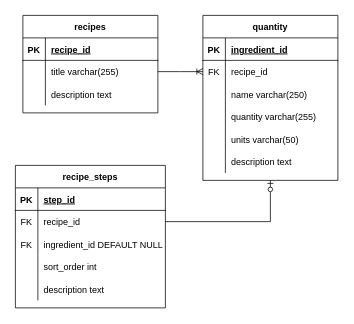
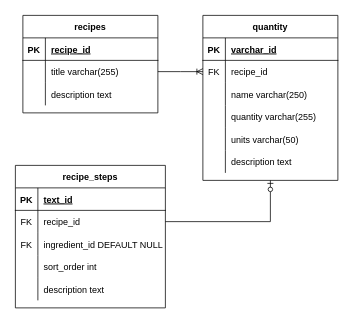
  <mxCell id="0" />
  <mxCell id="1" parent="0" />
  <mxCell id="2" value="recipes" style="shape=table;startSize=30;container=1;collapsible=1;childLayout=tableLayout;fixedRows=1;rowLines=0;fontStyle=1;align=center;resizeLast=1;" vertex="1" parent="1"><mxGeometry x="30" y="20" width="180" height="130" as="geometry" /></mxCell>
  <mxCell id="3" value="" style="shape=tableRow;horizontal=0;startSize=0;swimlaneHead=0;swimlaneBody=0;fillColor=none;collapsible=0;dropTarget=0;points=[[0,0.5],[1,0.5]];portConstraint=eastwest;top=0;left=0;right=0;bottom=1;" vertex="1" parent="2"><mxGeometry y="30" width="180" height="30" as="geometry" /></mxCell>
  <mxCell id="4" value="PK" style="shape=partialRectangle;connectable=0;fillColor=none;top=0;left=0;bottom=0;right=0;fontStyle=1;overflow=hidden;" vertex="1" parent="3"><mxGeometry width="30" height="30" as="geometry"><mxRectangle width="30" height="30" as="alternateBounds" /></mxGeometry></mxCell>
  <mxCell id="5" value="recipe_id" style="shape=partialRectangle;connectable=0;fillColor=none;top=0;left=0;bottom=0;right=0;align=left;spacingLeft=6;fontStyle=5;overflow=hidden;" vertex="1" parent="3"><mxGeometry x="30" width="150" height="30" as="geometry"><mxRectangle width="150" height="30" as="alternateBounds" /></mxGeometry></mxCell>
  <mxCell id="6" value="" style="shape=tableRow;horizontal=0;startSize=0;swimlaneHead=0;swimlaneBody=0;fillColor=none;collapsible=0;dropTarget=0;points=[[0,0.5],[1,0.5]];portConstraint=eastwest;top=0;left=0;right=0;bottom=0;" vertex="1" parent="2"><mxGeometry y="60" width="180" height="30" as="geometry" /></mxCell>
  <mxCell id="7" value="" style="shape=partialRectangle;connectable=0;fillColor=none;top=0;left=0;bottom=0;right=0;editable=1;overflow=hidden;" vertex="1" parent="6"><mxGeometry width="30" height="30" as="geometry"><mxRectangle width="30" height="30" as="alternateBounds" /></mxGeometry></mxCell>
  <mxCell id="8" value="title varchar(255)" style="shape=partialRectangle;connectable=0;fillColor=none;top=0;left=0;bottom=0;right=0;align=left;spacingLeft=6;overflow=hidden;" vertex="1" parent="6"><mxGeometry x="30" width="150" height="30" as="geometry"><mxRectangle width="150" height="30" as="alternateBounds" /></mxGeometry></mxCell>
  <mxCell id="9" value="" style="shape=tableRow;horizontal=0;startSize=0;swimlaneHead=0;swimlaneBody=0;fillColor=none;collapsible=0;dropTarget=0;points=[[0,0.5],[1,0.5]];portConstraint=eastwest;top=0;left=0;right=0;bottom=0;" vertex="1" parent="2"><mxGeometry y="90" width="180" height="30" as="geometry" /></mxCell>
  <mxCell id="10" value="" style="shape=partialRectangle;connectable=0;fillColor=none;top=0;left=0;bottom=0;right=0;editable=1;overflow=hidden;" vertex="1" parent="9"><mxGeometry width="30" height="30" as="geometry"><mxRectangle width="30" height="30" as="alternateBounds" /></mxGeometry></mxCell>
  <mxCell id="11" value="description text" style="shape=partialRectangle;connectable=0;fillColor=none;top=0;left=0;bottom=0;right=0;align=left;spacingLeft=6;overflow=hidden;" vertex="1" parent="9"><mxGeometry x="30" width="150" height="30" as="geometry"><mxRectangle width="150" height="30" as="alternateBounds" /></mxGeometry></mxCell>
  <mxCell id="12" value="quantity" style="shape=table;startSize=30;container=1;collapsible=1;childLayout=tableLayout;fixedRows=1;rowLines=0;fontStyle=1;align=center;resizeLast=1;" vertex="1" parent="1"><mxGeometry x="270" y="20" width="180" height="220" as="geometry" /></mxCell>
  <mxCell id="13" value="" style="shape=tableRow;horizontal=0;startSize=0;swimlaneHead=0;swimlaneBody=0;fillColor=none;collapsible=0;dropTarget=0;points=[[0,0.5],[1,0.5]];portConstraint=eastwest;top=0;left=0;right=0;bottom=1;" vertex="1" parent="12"><mxGeometry y="30" width="180" height="30" as="geometry" /></mxCell>
  <mxCell id="14" value="PK" style="shape=partialRectangle;connectable=0;fillColor=none;top=0;left=0;bottom=0;right=0;fontStyle=1;overflow=hidden;" vertex="1" parent="13"><mxGeometry width="30" height="30" as="geometry"><mxRectangle width="30" height="30" as="alternateBounds" /></mxGeometry></mxCell>
- <mxCell id="15" value="ingredient_id" style="shape=partialRectangle;connectable=0;fillColor=none;top=0;left=0;bottom=0;right=0;align=left;spacingLeft=6;fontStyle=5;overflow=hidden;" vertex="1" parent="13"><mxGeometry x="30" width="150" height="30" as="geometry"><mxRectangle width="150" height="30" as="alternateBounds" /></mxGeometry></mxCell>
+ <mxCell id="15" value="varchar_id" style="shape=partialRectangle;connectable=0;fillColor=none;top=0;left=0;bottom=0;right=0;align=left;spacingLeft=6;fontStyle=5;overflow=hidden;" vertex="1" parent="13"><mxGeometry x="30" width="150" height="30" as="geometry"><mxRectangle width="150" height="30" as="alternateBounds" /></mxGeometry></mxCell>
  <mxCell id="16" value="" style="shape=tableRow;horizontal=0;startSize=0;swimlaneHead=0;swimlaneBody=0;fillColor=none;collapsible=0;dropTarget=0;points=[[0,0.5],[1,0.5]];portConstraint=eastwest;top=0;left=0;right=0;bottom=0;" vertex="1" parent="12"><mxGeometry y="60" width="180" height="30" as="geometry" /></mxCell>
  <mxCell id="17" value="FK" style="shape=partialRectangle;connectable=0;fillColor=none;top=0;left=0;bottom=0;right=0;fontStyle=0;overflow=hidden;" vertex="1" parent="16"><mxGeometry width="30" height="30" as="geometry"><mxRectangle width="30" height="30" as="alternateBounds" /></mxGeometry></mxCell>
  <mxCell id="18" value="recipe_id" style="shape=partialRectangle;connectable=0;fillColor=none;top=0;left=0;bottom=0;right=0;align=left;spacingLeft=6;fontStyle=0;overflow=hidden;" vertex="1" parent="16"><mxGeometry x="30" width="150" height="30" as="geometry"><mxRectangle width="150" height="30" as="alternateBounds" /></mxGeometry></mxCell>
  <mxCell id="19" value="" style="shape=tableRow;horizontal=0;startSize=0;swimlaneHead=0;swimlaneBody=0;fillColor=none;collapsible=0;dropTarget=0;points=[[0,0.5],[1,0.5]];portConstraint=eastwest;top=0;left=0;right=0;bottom=0;" vertex="1" parent="12"><mxGeometry y="90" width="180" height="30" as="geometry" /></mxCell>
  <mxCell id="20" value="" style="shape=partialRectangle;connectable=0;fillColor=none;top=0;left=0;bottom=0;right=0;editable=1;overflow=hidden;" vertex="1" parent="19"><mxGeometry width="30" height="30" as="geometry"><mxRectangle width="30" height="30" as="alternateBounds" /></mxGeometry></mxCell>
  <mxCell id="21" value="name varchar(250)" style="shape=partialRectangle;connectable=0;fillColor=none;top=0;left=0;bottom=0;right=0;align=left;spacingLeft=6;overflow=hidden;" vertex="1" parent="19"><mxGeometry x="30" width="150" height="30" as="geometry"><mxRectangle width="150" height="30" as="alternateBounds" /></mxGeometry></mxCell>
  <mxCell id="22" value="" style="shape=tableRow;horizontal=0;startSize=0;swimlaneHead=0;swimlaneBody=0;fillColor=none;collapsible=0;dropTarget=0;points=[[0,0.5],[1,0.5]];portConstraint=eastwest;top=0;left=0;right=0;bottom=0;" vertex="1" parent="12"><mxGeometry y="120" width="180" height="30" as="geometry" /></mxCell>
  <mxCell id="23" value="" style="shape=partialRectangle;connectable=0;fillColor=none;top=0;left=0;bottom=0;right=0;editable=1;overflow=hidden;" vertex="1" parent="22"><mxGeometry width="30" height="30" as="geometry"><mxRectangle width="30" height="30" as="alternateBounds" /></mxGeometry></mxCell>
  <mxCell id="24" value="quantity varchar(255)" style="shape=partialRectangle;connectable=0;fillColor=none;top=0;left=0;bottom=0;right=0;align=left;spacingLeft=6;overflow=hidden;" vertex="1" parent="22"><mxGeometry x="30" width="150" height="30" as="geometry"><mxRectangle width="150" height="30" as="alternateBounds" /></mxGeometry></mxCell>
  <mxCell id="25" value="" style="shape=tableRow;horizontal=0;startSize=0;swimlaneHead=0;swimlaneBody=0;fillColor=none;collapsible=0;dropTarget=0;points=[[0,0.5],[1,0.5]];portConstraint=eastwest;top=0;left=0;right=0;bottom=0;" vertex="1" parent="12"><mxGeometry y="150" width="180" height="30" as="geometry" /></mxCell>
  <mxCell id="26" value="" style="shape=partialRectangle;connectable=0;fillColor=none;top=0;left=0;bottom=0;right=0;editable=1;overflow=hidden;" vertex="1" parent="25"><mxGeometry width="30" height="30" as="geometry"><mxRectangle width="30" height="30" as="alternateBounds" /></mxGeometry></mxCell>
  <mxCell id="27" value="units varchar(50)" style="shape=partialRectangle;connectable=0;fillColor=none;top=0;left=0;bottom=0;right=0;align=left;spacingLeft=6;overflow=hidden;" vertex="1" parent="25"><mxGeometry x="30" width="150" height="30" as="geometry"><mxRectangle width="150" height="30" as="alternateBounds" /></mxGeometry></mxCell>
  <mxCell id="28" value="" style="shape=tableRow;horizontal=0;startSize=0;swimlaneHead=0;swimlaneBody=0;fillColor=none;collapsible=0;dropTarget=0;points=[[0,0.5],[1,0.5]];portConstraint=eastwest;top=0;left=0;right=0;bottom=0;" vertex="1" parent="12"><mxGeometry y="180" width="180" height="30" as="geometry" /></mxCell>
  <mxCell id="29" value="" style="shape=partialRectangle;connectable=0;fillColor=none;top=0;left=0;bottom=0;right=0;editable=1;overflow=hidden;" vertex="1" parent="28"><mxGeometry width="30" height="30" as="geometry"><mxRectangle width="30" height="30" as="alternateBounds" /></mxGeometry></mxCell>
  <mxCell id="30" value="description text" style="shape=partialRectangle;connectable=0;fillColor=none;top=0;left=0;bottom=0;right=0;align=left;spacingLeft=6;overflow=hidden;" vertex="1" parent="28"><mxGeometry x="30" width="150" height="30" as="geometry"><mxRectangle width="150" height="30" as="alternateBounds" /></mxGeometry></mxCell>
  <mxCell id="31" value="recipe_steps" style="shape=table;startSize=30;container=1;collapsible=1;childLayout=tableLayout;fixedRows=1;rowLines=0;fontStyle=1;align=center;resizeLast=1;" vertex="1" parent="1"><mxGeometry x="20" y="220" width="200" height="190" as="geometry" /></mxCell>
  <mxCell id="32" value="" style="shape=tableRow;horizontal=0;startSize=0;swimlaneHead=0;swimlaneBody=0;fillColor=none;collapsible=0;dropTarget=0;points=[[0,0.5],[1,0.5]];portConstraint=eastwest;top=0;left=0;right=0;bottom=1;" vertex="1" parent="31"><mxGeometry y="30" width="200" height="30" as="geometry" /></mxCell>
  <mxCell id="33" value="PK" style="shape=partialRectangle;connectable=0;fillColor=none;top=0;left=0;bottom=0;right=0;fontStyle=1;overflow=hidden;" vertex="1" parent="32"><mxGeometry width="30" height="30" as="geometry"><mxRectangle width="30" height="30" as="alternateBounds" /></mxGeometry></mxCell>
- <mxCell id="34" value="step_id" style="shape=partialRectangle;connectable=0;fillColor=none;top=0;left=0;bottom=0;right=0;align=left;spacingLeft=6;fontStyle=5;overflow=hidden;" vertex="1" parent="32"><mxGeometry x="30" width="170" height="30" as="geometry"><mxRectangle width="170" height="30" as="alternateBounds" /></mxGeometry></mxCell>
+ <mxCell id="34" value="text_id" style="shape=partialRectangle;connectable=0;fillColor=none;top=0;left=0;bottom=0;right=0;align=left;spacingLeft=6;fontStyle=5;overflow=hidden;" vertex="1" parent="32"><mxGeometry x="30" width="170" height="30" as="geometry"><mxRectangle width="170" height="30" as="alternateBounds" /></mxGeometry></mxCell>
  <mxCell id="35" value="" style="shape=tableRow;horizontal=0;startSize=0;swimlaneHead=0;swimlaneBody=0;fillColor=none;collapsible=0;dropTarget=0;points=[[0,0.5],[1,0.5]];portConstraint=eastwest;top=0;left=0;right=0;bottom=0;" vertex="1" parent="31"><mxGeometry y="60" width="200" height="30" as="geometry" /></mxCell>
  <mxCell id="36" value="FK" style="shape=partialRectangle;connectable=0;fillColor=none;top=0;left=0;bottom=0;right=0;fontStyle=0;overflow=hidden;" vertex="1" parent="35"><mxGeometry width="30" height="30" as="geometry"><mxRectangle width="30" height="30" as="alternateBounds" /></mxGeometry></mxCell>
  <mxCell id="37" value="recipe_id" style="shape=partialRectangle;connectable=0;fillColor=none;top=0;left=0;bottom=0;right=0;align=left;spacingLeft=6;fontStyle=0;overflow=hidden;" vertex="1" parent="35"><mxGeometry x="30" width="170" height="30" as="geometry"><mxRectangle width="170" height="30" as="alternateBounds" /></mxGeometry></mxCell>
  <mxCell id="38" value="" style="shape=tableRow;horizontal=0;startSize=0;swimlaneHead=0;swimlaneBody=0;fillColor=none;collapsible=0;dropTarget=0;points=[[0,0.5],[1,0.5]];portConstraint=eastwest;top=0;left=0;right=0;bottom=0;" vertex="1" parent="31"><mxGeometry y="90" width="200" height="30" as="geometry" /></mxCell>
  <mxCell id="39" value="FK" style="shape=partialRectangle;connectable=0;fillColor=none;top=0;left=0;bottom=0;right=0;fontStyle=0;overflow=hidden;" vertex="1" parent="38"><mxGeometry width="30" height="30" as="geometry"><mxRectangle width="30" height="30" as="alternateBounds" /></mxGeometry></mxCell>
  <mxCell id="40" value="ingredient_id DEFAULT NULL" style="shape=partialRectangle;connectable=0;fillColor=none;top=0;left=0;bottom=0;right=0;align=left;spacingLeft=6;fontStyle=0;overflow=hidden;" vertex="1" parent="38"><mxGeometry x="30" width="170" height="30" as="geometry"><mxRectangle width="170" height="30" as="alternateBounds" /></mxGeometry></mxCell>
  <mxCell id="41" value="" style="shape=tableRow;horizontal=0;startSize=0;swimlaneHead=0;swimlaneBody=0;fillColor=none;collapsible=0;dropTarget=0;points=[[0,0.5],[1,0.5]];portConstraint=eastwest;top=0;left=0;right=0;bottom=0;" vertex="1" parent="31"><mxGeometry y="120" width="200" height="30" as="geometry" /></mxCell>
  <mxCell id="42" value="" style="shape=partialRectangle;connectable=0;fillColor=none;top=0;left=0;bottom=0;right=0;editable=1;overflow=hidden;" vertex="1" parent="41"><mxGeometry width="30" height="30" as="geometry"><mxRectangle width="30" height="30" as="alternateBounds" /></mxGeometry></mxCell>
  <mxCell id="43" value="sort_order int" style="shape=partialRectangle;connectable=0;fillColor=none;top=0;left=0;bottom=0;right=0;align=left;spacingLeft=6;overflow=hidden;" vertex="1" parent="41"><mxGeometry x="30" width="170" height="30" as="geometry"><mxRectangle width="170" height="30" as="alternateBounds" /></mxGeometry></mxCell>
  <mxCell id="44" value="" style="shape=tableRow;horizontal=0;startSize=0;swimlaneHead=0;swimlaneBody=0;fillColor=none;collapsible=0;dropTarget=0;points=[[0,0.5],[1,0.5]];portConstraint=eastwest;top=0;left=0;right=0;bottom=0;" vertex="1" parent="31"><mxGeometry y="150" width="200" height="30" as="geometry" /></mxCell>
  <mxCell id="45" value="" style="shape=partialRectangle;connectable=0;fillColor=none;top=0;left=0;bottom=0;right=0;editable=1;overflow=hidden;" vertex="1" parent="44"><mxGeometry width="30" height="30" as="geometry"><mxRectangle width="30" height="30" as="alternateBounds" /></mxGeometry></mxCell>
  <mxCell id="46" value="description text" style="shape=partialRectangle;connectable=0;fillColor=none;top=0;left=0;bottom=0;right=0;align=left;spacingLeft=6;overflow=hidden;" vertex="1" parent="44"><mxGeometry x="30" width="170" height="30" as="geometry"><mxRectangle width="170" height="30" as="alternateBounds" /></mxGeometry></mxCell>
  <mxCell id="47" value="" style="edgeStyle=entityRelationEdgeStyle;fontSize=12;html=1;endArrow=ERoneToMany;rounded=0;exitX=1;exitY=0.5;exitDx=0;exitDy=0;entryX=0;entryY=0.5;entryDx=0;entryDy=0;" edge="1" parent="1" source="6" target="16"><mxGeometry width="100" height="100" relative="1" as="geometry"><mxPoint x="200" y="170" as="sourcePoint" /><mxPoint x="300" y="70" as="targetPoint" /></mxGeometry></mxCell>
  <mxCell id="48" value="" style="edgeStyle=orthogonalEdgeStyle;fontSize=12;html=1;endArrow=ERzeroToOne;endFill=1;rounded=0;elbow=vertical;exitX=1;exitY=0.5;exitDx=0;exitDy=0;entryX=0.5;entryY=1;entryDx=0;entryDy=0;" edge="1" parent="1" source="35" target="12"><mxGeometry width="100" height="100" relative="1" as="geometry"><mxPoint x="260" y="360" as="sourcePoint" /><mxPoint x="360" y="260" as="targetPoint" /></mxGeometry></mxCell>
